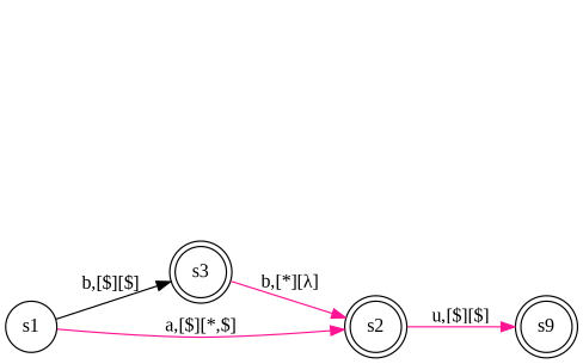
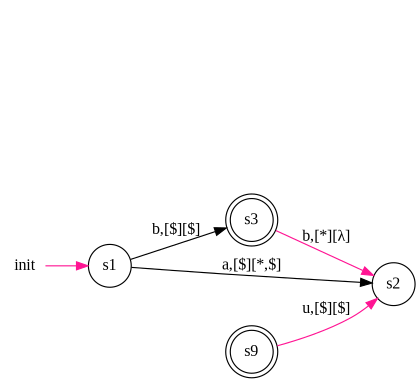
  digraph {
    fontname="Liberation Serif"
    rankdir=LR
    node [fontname="Liberation Serif" shape=circle]
    edge [color=deeppink fontname="Liberation Serif"]
+   init [height=0.0 shape=none width=0.0]
    s1
    s3 [shape=doublecircle]
-   s2 [shape=doublecircle]
+   s2
    n5 [label=s9 shape=doublecircle]
    "$" [attr=stackbottom style=invis]
    a [attr=COfA style=invis]
    b [attr=COfA style=invis]
    u [attr=cOfA style=invis]
+   init -> s1
    s1 -> s3 [color=black label="b,[$][$]"]
-   s1 -> s2 [label="a,[$][*,$]"]
+   s1 -> s2 [color=black label="a,[$][*,$]"]
    s3 -> s2 [label="b,[*][&lambda;]"]
-   s2 -> n5 [label="u,[$][$]"]
+   n5 -> s2 [label="u,[$][$]"]
  }
